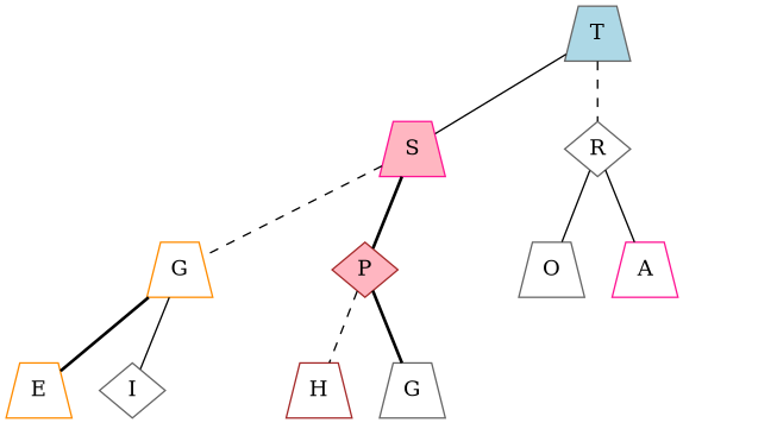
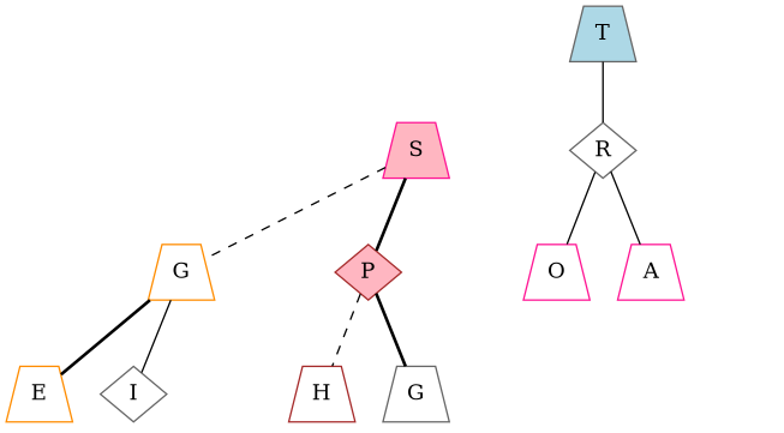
  graph {
    rankdir=TB
    splines=false
    node [fixedsize=true shape=trapezium]
    edge [style=solid]
    T [color=gray40 fillcolor=lightblue style=filled width=0.6]
    S [color=deeppink fillcolor=lightpink style=filled width=0.6]
    R [color=gray40 shape=diamond width=0.6]
    G [color=darkorange width=0.6]
    P [color=brown fillcolor=lightpink shape=diamond style=filled width=0.6]
-   O [color=gray40 width=0.6]
+   O [color=deeppink width=0.6]
    A [color=deeppink width=0.6]
    E [color=darkorange width=0.6]
    I [color=gray40 shape=diamond width=0.6]
    H [color=brown width=0.6]
    n11 [color=gray40 label=G width=0.6]
    d1 [shape=circle style=invis width=0.6]
    d2 [shape=circle style=invis width=0.6]
    d3 [shape=circle style=invis width=0.6]
    d4 [shape=circle style=invis width=0.6]
    d5 [shape=circle style=invis width=0.6]
    subgraph sub_1 {
      rank=same
      T
    }
    subgraph sub_2 {
      rank=same
      S
      R
    }
    subgraph sub_3 {
      rank=same
      G
      P
      O
      A
    }
    subgraph sub_4 {
      rank=same
      E
      I
      H
      n11
    }
-   T -- S
-   T -- R [style=dashed]
+   T -- R
    T -- d1 [style=invis]
    S -- G [style=dashed]
    S -- P [style=bold]
    S -- d2 [style=invis]
    R -- O
    R -- A
    R -- d3 [style=invis]
    G -- E [style=bold]
    G -- I
    G -- d4 [style=invis]
    P -- H [style=dashed]
    P -- n11 [style=bold]
    P -- d5 [style=invis]
  }
